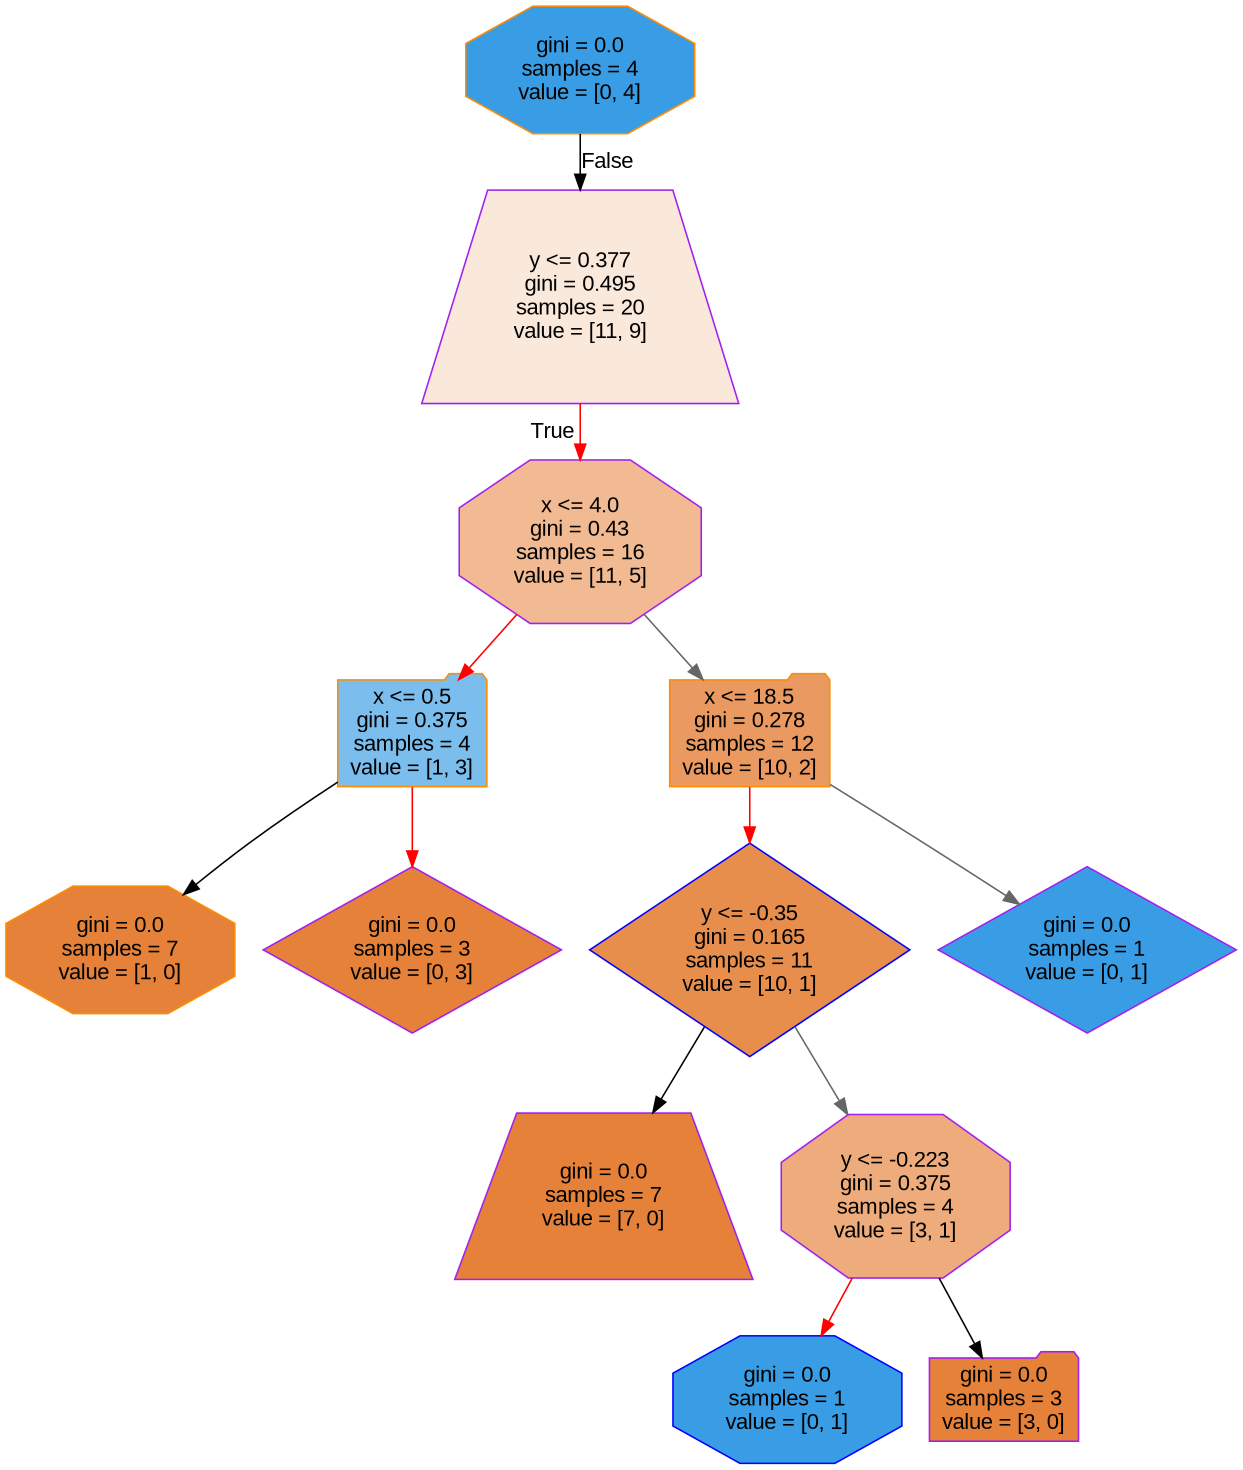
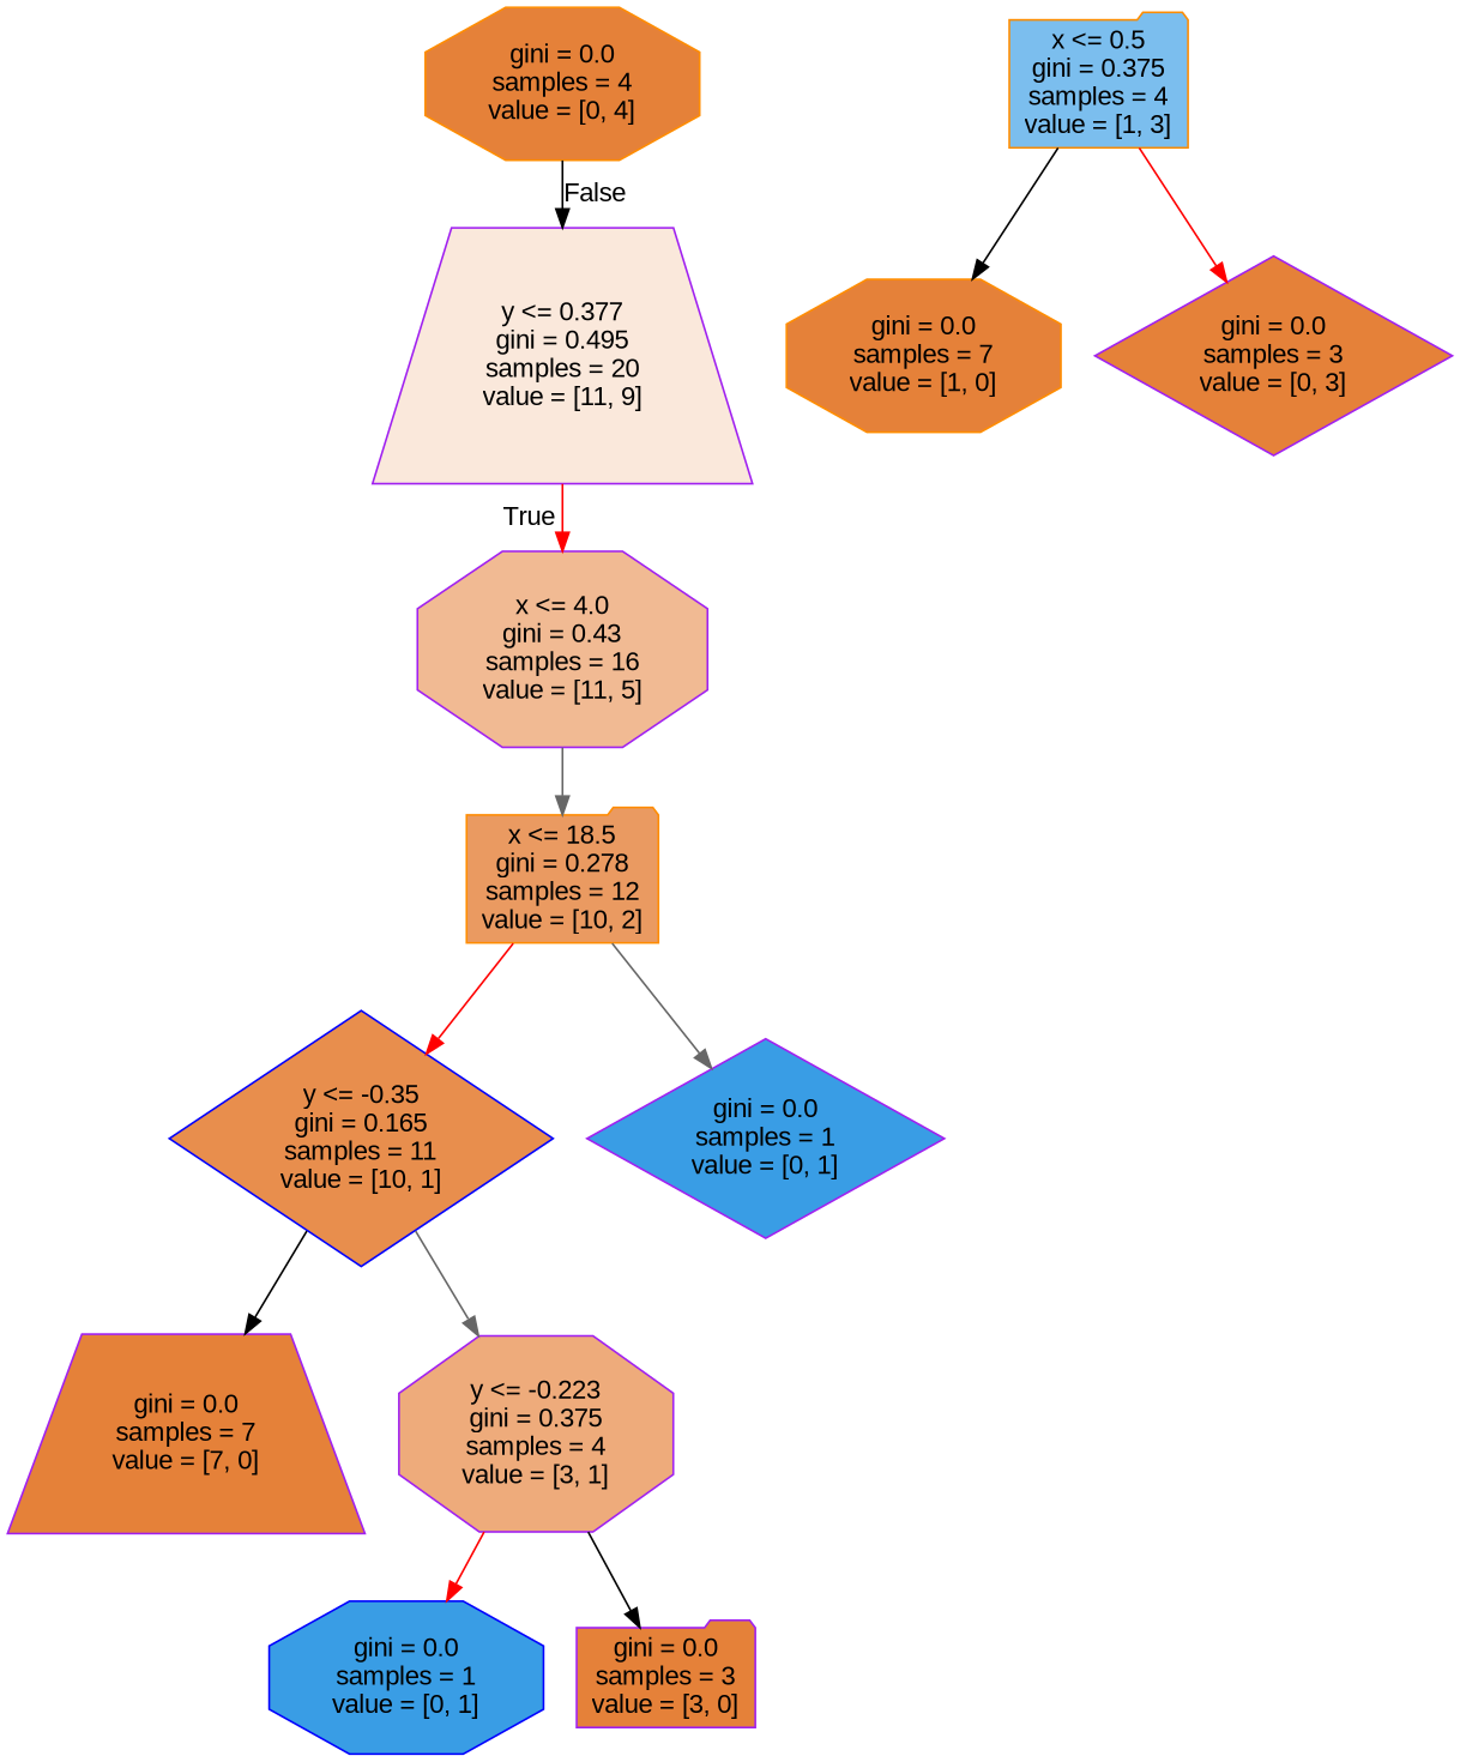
  digraph {
    fontname="Liberation Sans"
    node [color=purple fillcolor="#e58139" fontname="Liberation Sans" shape=octagon style=filled]
    edge [color=red fontname="Liberation Sans"]
    n1 [fillcolor="#fae8db" label="y <= 0.377\ngini = 0.495\nsamples = 20\nvalue = [11, 9]" shape=trapezium]
    n2 [fillcolor="#f1ba93" label="x <= 4.0\ngini = 0.43\nsamples = 16\nvalue = [11, 5]"]
    n3 [color=darkorange fillcolor="#7bbeee" label="x <= 0.5\ngini = 0.375\nsamples = 4\nvalue = [1, 3]" shape=folder]
    n4 [color=darkorange fillcolor="#ea9a61" label="x <= 18.5\ngini = 0.278\nsamples = 12\nvalue = [10, 2]" shape=folder]
-   n5 [color=darkorange fillcolor="#399de5" label="gini = 0.0\nsamples = 4\nvalue = [0, 4]"]
+   n5 [color=darkorange label="gini = 0.0\nsamples = 4\nvalue = [0, 4]"]
    n6 [color=darkorange label="gini = 0.0\nsamples = 7\nvalue = [1, 0]"]
    n7 [label="gini = 0.0\nsamples = 3\nvalue = [0, 3]" shape=diamond]
    n8 [color=blue fillcolor="#e88e4d" label="y <= -0.35\ngini = 0.165\nsamples = 11\nvalue = [10, 1]" shape=diamond]
    n9 [fillcolor="#399de5" label="gini = 0.0\nsamples = 1\nvalue = [0, 1]" shape=diamond]
    n10 [label="gini = 0.0\nsamples = 7\nvalue = [7, 0]" shape=trapezium]
    n11 [fillcolor="#eeab7b" label="y <= -0.223\ngini = 0.375\nsamples = 4\nvalue = [3, 1]"]
    n12 [color=blue fillcolor="#399de5" label="gini = 0.0\nsamples = 1\nvalue = [0, 1]"]
    n13 [label="gini = 0.0\nsamples = 3\nvalue = [3, 0]" shape=folder]
    n1 -> n2 [headlabel=True labelangle=45 labeldistance=2.5]
-   n2 -> n3
    n2 -> n4 [color=gray40]
    n3 -> n6 [color=black]
    n3 -> n7
    n4 -> n8
    n4 -> n9 [color=gray40]
    n5 -> n1 [color=black headlabel=False labelangle=-45 labeldistance=2.5]
    n8 -> n10 [color=black]
    n8 -> n11 [color=gray40]
    n11 -> n12
    n11 -> n13 [color=black]
  }
